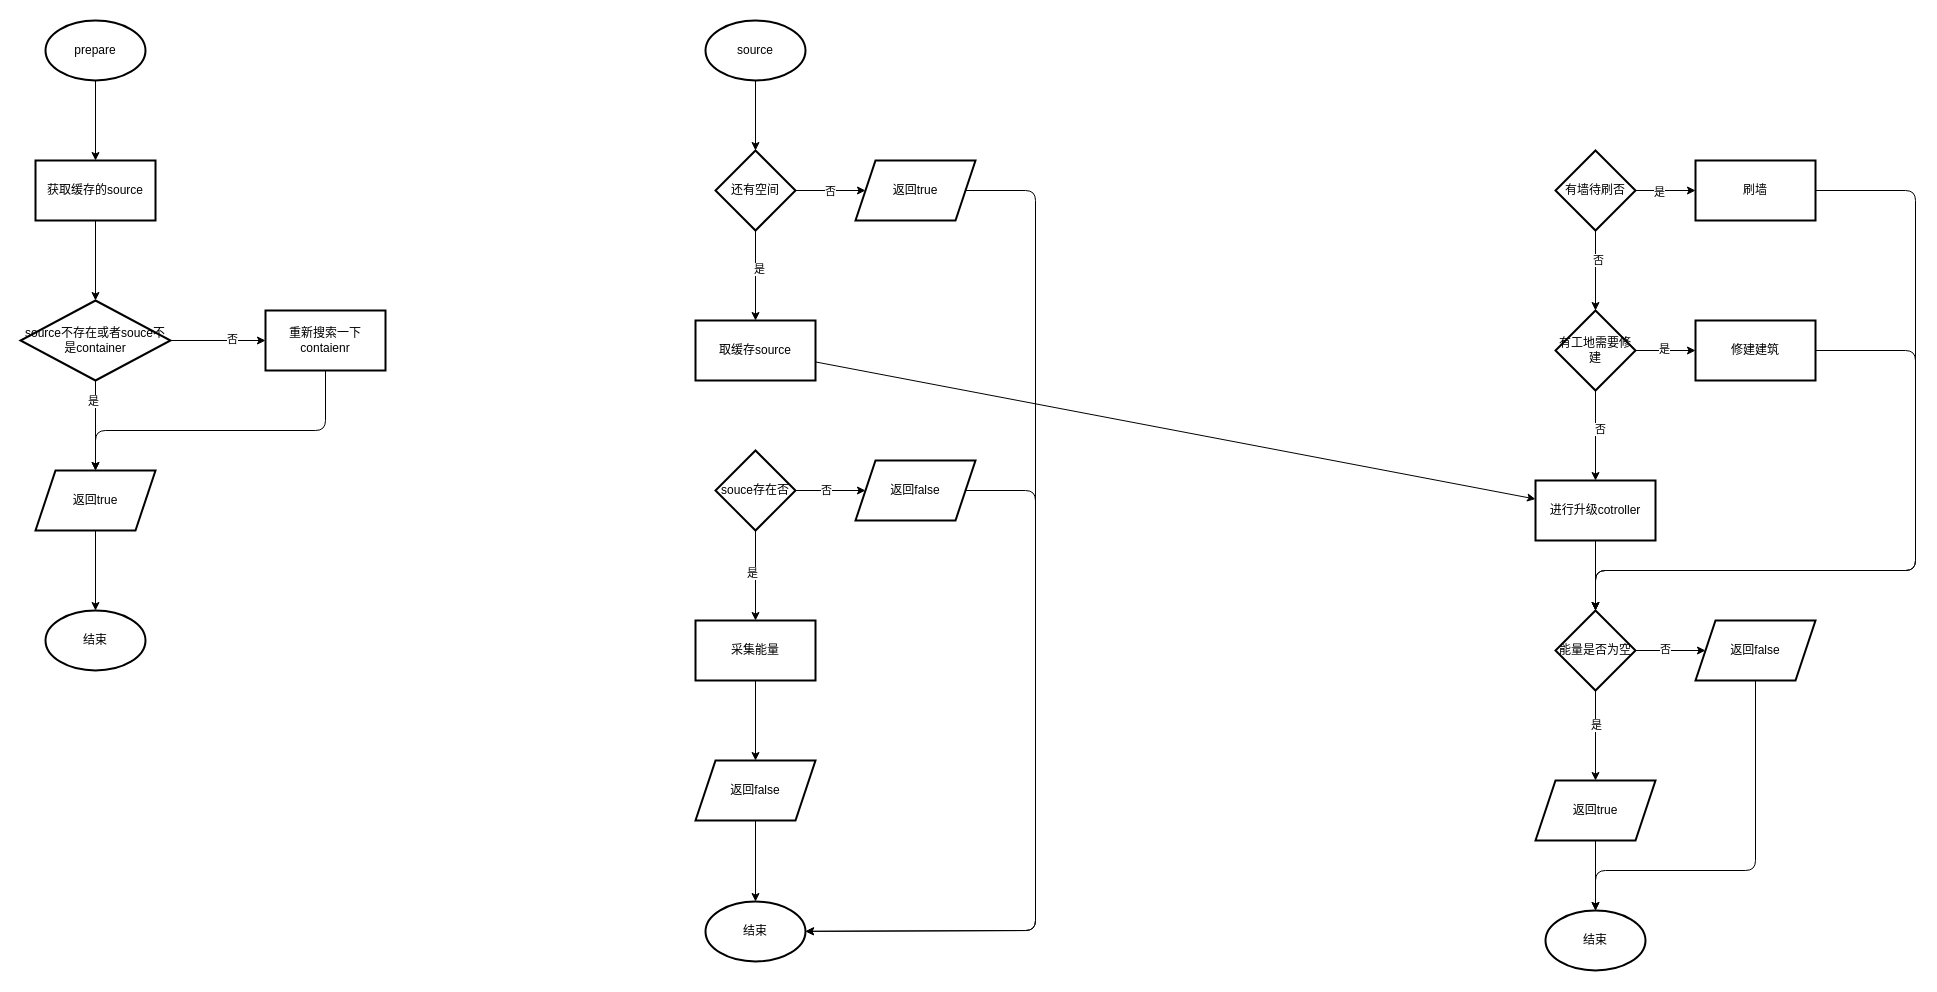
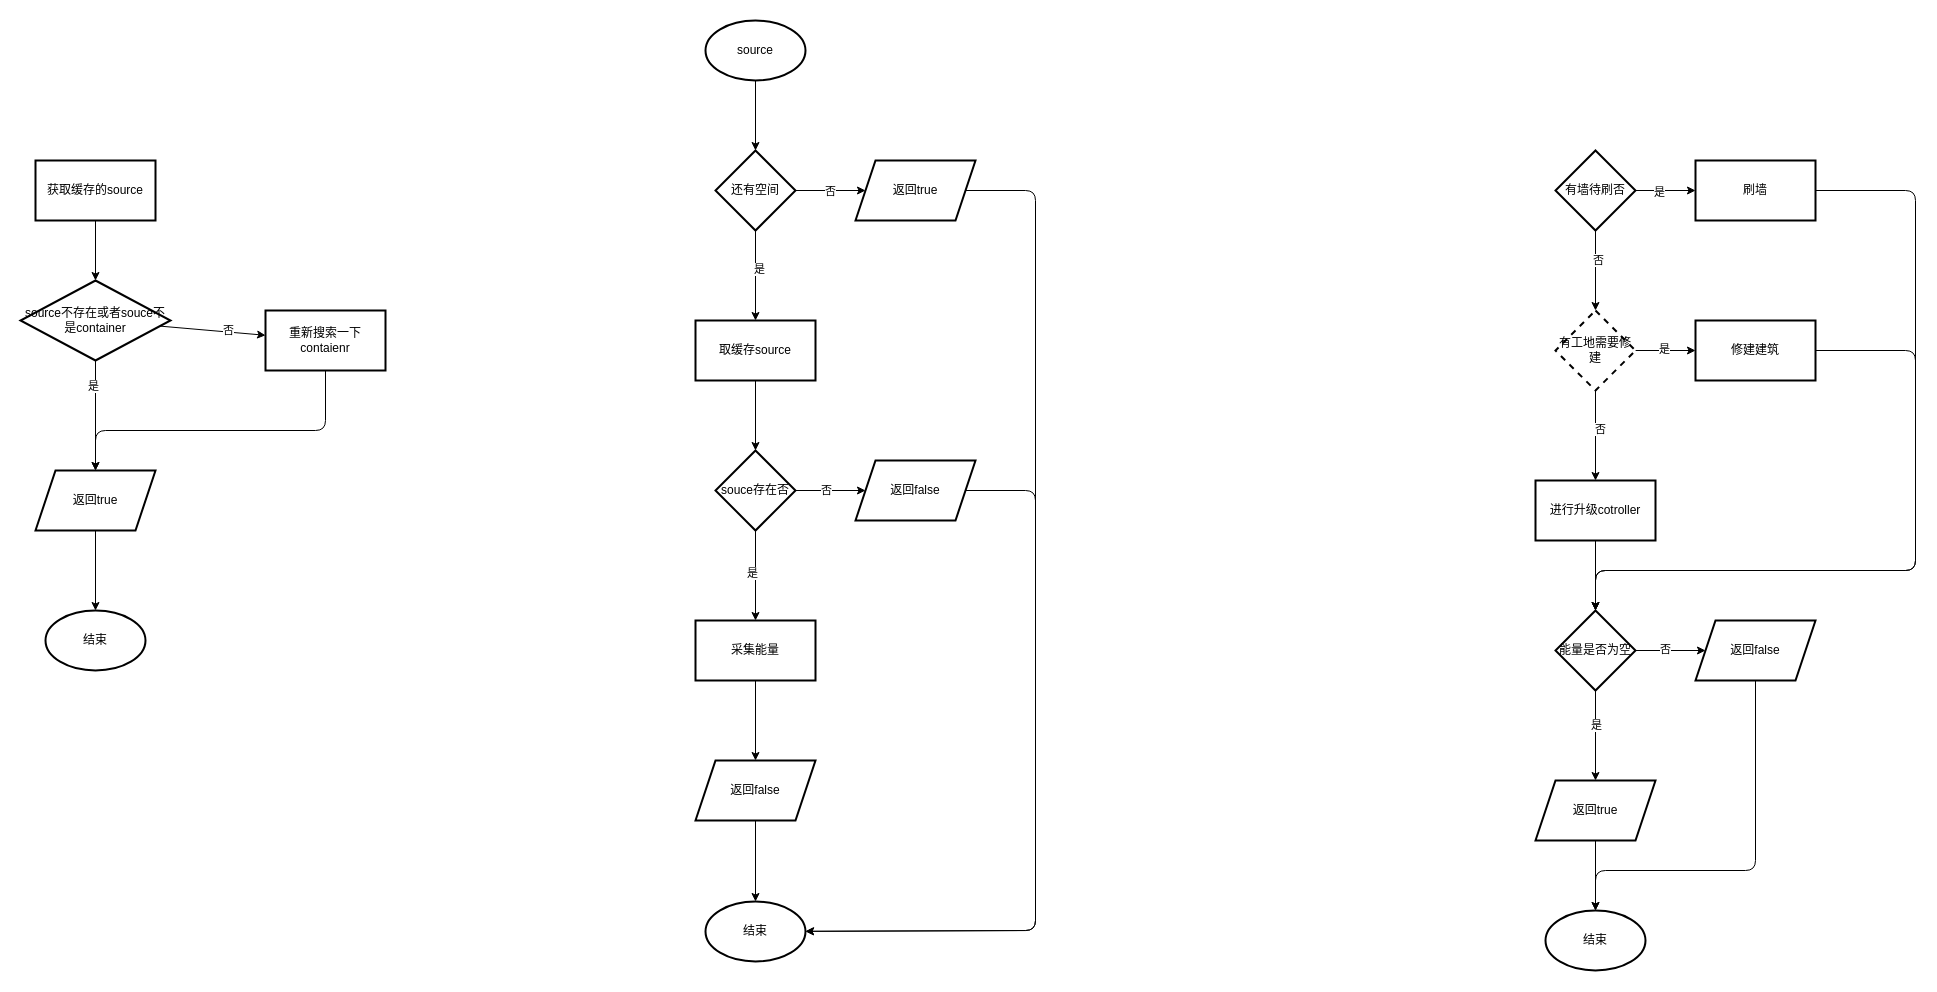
  <mxCell id="0" />
  <mxCell id="1" parent="0" />
- <mxCell id="2" value="" style="edgeStyle=none;html=1;" edge="1" parent="1" source="3" target="5"><mxGeometry relative="1" as="geometry" /></mxCell>
- <mxCell id="3" value="prepare" style="strokeWidth=2;html=1;shape=mxgraph.flowchart.start_1;whiteSpace=wrap;" vertex="1" parent="1"><mxGeometry x="45" y="20" width="100" height="60" as="geometry" /></mxCell>
  <mxCell id="4" value="" style="edgeStyle=none;html=1;" edge="1" parent="1" source="5" target="10"><mxGeometry relative="1" as="geometry" /></mxCell>
  <mxCell id="5" value="获取缓存的source" style="whiteSpace=wrap;html=1;strokeWidth=2;" vertex="1" parent="1"><mxGeometry x="35" y="160" width="120" height="60" as="geometry" /></mxCell>
  <mxCell id="6" value="" style="edgeStyle=none;html=1;" edge="1" parent="1" source="10" target="12"><mxGeometry relative="1" as="geometry" /></mxCell>
  <mxCell id="7" value="否" style="edgeLabel;html=1;align=center;verticalAlign=middle;resizable=0;points=[];" vertex="1" connectable="0" parent="6"><mxGeometry x="0.285" y="2" relative="1" as="geometry"><mxPoint as="offset" /></mxGeometry></mxCell>
  <mxCell id="8" value="" style="edgeStyle=none;html=1;" edge="1" parent="1" source="10" target="14"><mxGeometry relative="1" as="geometry" /></mxCell>
  <mxCell id="9" value="是" style="edgeLabel;html=1;align=center;verticalAlign=middle;resizable=0;points=[];" vertex="1" connectable="0" parent="8"><mxGeometry x="-0.545" y="-3" relative="1" as="geometry"><mxPoint as="offset" /></mxGeometry></mxCell>
- <mxCell id="10" value="source不存在或者souce不是container" style="rhombus;whiteSpace=wrap;html=1;strokeWidth=2;" vertex="1" parent="1"><mxGeometry x="20" y="300" width="150" height="80" as="geometry" /></mxCell>
+ <mxCell id="10" value="source不存在或者souce不是container" style="rhombus;whiteSpace=wrap;html=1;strokeWidth=2;" vertex="1" parent="1"><mxGeometry x="20" y="280" width="150" height="80" as="geometry" /></mxCell>
  <mxCell id="11" style="edgeStyle=none;html=1;" edge="1" parent="1" source="12" target="14"><mxGeometry relative="1" as="geometry"><mxPoint x="-15" y="430" as="targetPoint" /><Array as="points"><mxPoint x="325" y="430" /><mxPoint x="95" y="430" /></Array></mxGeometry></mxCell>
  <mxCell id="12" value="重新搜索一下contaienr" style="whiteSpace=wrap;html=1;strokeWidth=2;" vertex="1" parent="1"><mxGeometry x="265" y="310" width="120" height="60" as="geometry" /></mxCell>
  <mxCell id="13" style="edgeStyle=none;html=1;entryX=0.5;entryY=0;entryDx=0;entryDy=0;entryPerimeter=0;" edge="1" parent="1" source="14" target="15"><mxGeometry relative="1" as="geometry"><mxPoint x="95" y="560" as="targetPoint" /></mxGeometry></mxCell>
  <mxCell id="14" value="返回true" style="shape=parallelogram;perimeter=parallelogramPerimeter;whiteSpace=wrap;html=1;fixedSize=1;strokeWidth=2;" vertex="1" parent="1"><mxGeometry x="35" y="470" width="120" height="60" as="geometry" /></mxCell>
  <mxCell id="15" value="结束" style="strokeWidth=2;html=1;shape=mxgraph.flowchart.start_1;whiteSpace=wrap;" vertex="1" parent="1"><mxGeometry x="45" y="610" width="100" height="60" as="geometry" /></mxCell>
  <mxCell id="16" value="" style="edgeStyle=none;html=1;" edge="1" parent="1" source="17" target="22"><mxGeometry relative="1" as="geometry" /></mxCell>
  <mxCell id="17" value="source" style="strokeWidth=2;html=1;shape=mxgraph.flowchart.start_1;whiteSpace=wrap;" vertex="1" parent="1"><mxGeometry x="705" y="20" width="100" height="60" as="geometry" /></mxCell>
  <mxCell id="18" value="" style="edgeStyle=none;html=1;" edge="1" parent="1" source="22" target="24"><mxGeometry relative="1" as="geometry" /></mxCell>
  <mxCell id="19" value="否" style="edgeLabel;html=1;align=center;verticalAlign=middle;resizable=0;points=[];" vertex="1" connectable="0" parent="18"><mxGeometry x="-0.037" relative="1" as="geometry"><mxPoint as="offset" /></mxGeometry></mxCell>
  <mxCell id="20" value="" style="edgeStyle=none;html=1;" edge="1" parent="1" source="22" target="26"><mxGeometry relative="1" as="geometry" /></mxCell>
  <mxCell id="21" value="是" style="edgeLabel;html=1;align=center;verticalAlign=middle;resizable=0;points=[];" vertex="1" connectable="0" parent="20"><mxGeometry x="-0.166" y="3" relative="1" as="geometry"><mxPoint as="offset" /></mxGeometry></mxCell>
  <mxCell id="22" value="还有空间" style="rhombus;whiteSpace=wrap;html=1;strokeWidth=2;" vertex="1" parent="1"><mxGeometry x="715" y="150" width="80" height="80" as="geometry" /></mxCell>
  <mxCell id="23" style="edgeStyle=none;html=1;" edge="1" parent="1" source="24" target="38"><mxGeometry relative="1" as="geometry"><mxPoint x="1035" y="980" as="targetPoint" /><Array as="points"><mxPoint x="1035" y="190" /><mxPoint x="1035" y="930" /></Array></mxGeometry></mxCell>
  <mxCell id="24" value="返回true" style="shape=parallelogram;perimeter=parallelogramPerimeter;whiteSpace=wrap;html=1;fixedSize=1;strokeWidth=2;" vertex="1" parent="1"><mxGeometry x="855" y="160" width="120" height="60" as="geometry" /></mxCell>
- <mxCell id="25" value="" style="edgeStyle=none;html=1;" edge="1" parent="1" source="26" target="54"><mxGeometry relative="1" as="geometry" /></mxCell>
+ <mxCell id="25" value="" style="edgeStyle=none;html=1;" edge="1" parent="1" source="26" target="31"><mxGeometry relative="1" as="geometry" /></mxCell>
  <mxCell id="26" value="取缓存source" style="whiteSpace=wrap;html=1;strokeWidth=2;" vertex="1" parent="1"><mxGeometry x="695" y="320" width="120" height="60" as="geometry" /></mxCell>
  <mxCell id="27" value="" style="edgeStyle=none;html=1;" edge="1" parent="1" source="31" target="33"><mxGeometry relative="1" as="geometry" /></mxCell>
  <mxCell id="28" value="否" style="edgeLabel;html=1;align=center;verticalAlign=middle;resizable=0;points=[];" vertex="1" connectable="0" parent="27"><mxGeometry x="-0.138" y="1" relative="1" as="geometry"><mxPoint as="offset" /></mxGeometry></mxCell>
  <mxCell id="29" value="" style="edgeStyle=none;html=1;" edge="1" parent="1" source="31" target="35"><mxGeometry relative="1" as="geometry" /></mxCell>
  <mxCell id="30" value="是" style="edgeLabel;html=1;align=center;verticalAlign=middle;resizable=0;points=[];" vertex="1" connectable="0" parent="29"><mxGeometry x="-0.061" y="-4" relative="1" as="geometry"><mxPoint as="offset" /></mxGeometry></mxCell>
  <mxCell id="31" value="souce存在否" style="rhombus;whiteSpace=wrap;html=1;strokeWidth=2;" vertex="1" parent="1"><mxGeometry x="715" y="450" width="80" height="80" as="geometry" /></mxCell>
  <mxCell id="32" style="edgeStyle=none;html=1;" edge="1" parent="1" source="33" target="38"><mxGeometry relative="1" as="geometry"><mxPoint x="1035" y="1060" as="targetPoint" /><Array as="points"><mxPoint x="1035" y="490" /><mxPoint x="1035" y="930" /></Array></mxGeometry></mxCell>
  <mxCell id="33" value="返回false" style="shape=parallelogram;perimeter=parallelogramPerimeter;whiteSpace=wrap;html=1;fixedSize=1;strokeWidth=2;" vertex="1" parent="1"><mxGeometry x="855" y="460" width="120" height="60" as="geometry" /></mxCell>
  <mxCell id="34" value="" style="edgeStyle=none;html=1;" edge="1" parent="1" source="35" target="37"><mxGeometry relative="1" as="geometry" /></mxCell>
  <mxCell id="35" value="采集能量" style="whiteSpace=wrap;html=1;strokeWidth=2;" vertex="1" parent="1"><mxGeometry x="695" y="620" width="120" height="60" as="geometry" /></mxCell>
  <mxCell id="36" style="edgeStyle=none;html=1;" edge="1" parent="1" source="37" target="38"><mxGeometry relative="1" as="geometry" /></mxCell>
  <mxCell id="37" value="返回false" style="shape=parallelogram;perimeter=parallelogramPerimeter;whiteSpace=wrap;html=1;fixedSize=1;strokeWidth=2;" vertex="1" parent="1"><mxGeometry x="695" y="760" width="120" height="60" as="geometry" /></mxCell>
  <mxCell id="38" value="结束" style="strokeWidth=2;html=1;shape=mxgraph.flowchart.start_1;whiteSpace=wrap;" vertex="1" parent="1"><mxGeometry x="705" y="901" width="100" height="60" as="geometry" /></mxCell>
  <mxCell id="39" value="" style="edgeStyle=none;html=1;" edge="1" parent="1" source="43" target="45"><mxGeometry relative="1" as="geometry" /></mxCell>
  <mxCell id="40" value="是" style="edgeLabel;html=1;align=center;verticalAlign=middle;resizable=0;points=[];" vertex="1" connectable="0" parent="39"><mxGeometry x="-0.229" y="-1" relative="1" as="geometry"><mxPoint as="offset" /></mxGeometry></mxCell>
  <mxCell id="41" value="" style="edgeStyle=none;html=1;" edge="1" parent="1" source="43" target="50"><mxGeometry relative="1" as="geometry" /></mxCell>
  <mxCell id="42" value="否" style="edgeLabel;html=1;align=center;verticalAlign=middle;resizable=0;points=[];" vertex="1" connectable="0" parent="41"><mxGeometry x="-0.268" y="2" relative="1" as="geometry"><mxPoint as="offset" /></mxGeometry></mxCell>
  <mxCell id="43" value="有墙待刷否" style="rhombus;whiteSpace=wrap;html=1;strokeWidth=2;" vertex="1" parent="1"><mxGeometry x="1555" y="150" width="80" height="80" as="geometry" /></mxCell>
  <mxCell id="44" style="edgeStyle=none;html=1;" edge="1" parent="1" source="45" target="59"><mxGeometry relative="1" as="geometry"><mxPoint x="1415" y="570" as="targetPoint" /><Array as="points"><mxPoint x="1915" y="190" /><mxPoint x="1915" y="570" /><mxPoint x="1595" y="570" /></Array></mxGeometry></mxCell>
  <mxCell id="45" value="刷墙" style="whiteSpace=wrap;html=1;strokeWidth=2;" vertex="1" parent="1"><mxGeometry x="1695" y="160" width="120" height="60" as="geometry" /></mxCell>
  <mxCell id="46" value="" style="edgeStyle=none;html=1;" edge="1" parent="1" source="50" target="52"><mxGeometry relative="1" as="geometry" /></mxCell>
  <mxCell id="47" value="是" style="edgeLabel;html=1;align=center;verticalAlign=middle;resizable=0;points=[];" vertex="1" connectable="0" parent="46"><mxGeometry x="-0.072" y="2" relative="1" as="geometry"><mxPoint as="offset" /></mxGeometry></mxCell>
  <mxCell id="48" value="" style="edgeStyle=none;html=1;" edge="1" parent="1" source="50" target="54"><mxGeometry relative="1" as="geometry" /></mxCell>
  <mxCell id="49" value="否" style="edgeLabel;html=1;align=center;verticalAlign=middle;resizable=0;points=[];" vertex="1" connectable="0" parent="48"><mxGeometry x="-0.166" y="4" relative="1" as="geometry"><mxPoint as="offset" /></mxGeometry></mxCell>
- <mxCell id="50" value="有工地需要修建" style="rhombus;whiteSpace=wrap;html=1;strokeWidth=2;" vertex="1" parent="1"><mxGeometry x="1555" y="310" width="80" height="80" as="geometry" /></mxCell>
+ <mxCell id="50" value="有工地需要修建" style="rhombus;whiteSpace=wrap;html=1;strokeWidth=2;dashed=1;" vertex="1" parent="1"><mxGeometry x="1555" y="310" width="80" height="80" as="geometry" /></mxCell>
  <mxCell id="51" style="edgeStyle=none;html=1;" edge="1" parent="1" source="52" target="59"><mxGeometry relative="1" as="geometry"><mxPoint x="1475" y="570" as="targetPoint" /><Array as="points"><mxPoint x="1915" y="350" /><mxPoint x="1915" y="570" /><mxPoint x="1595" y="570" /></Array></mxGeometry></mxCell>
  <mxCell id="52" value="修建建筑" style="whiteSpace=wrap;html=1;strokeWidth=2;" vertex="1" parent="1"><mxGeometry x="1695" y="320" width="120" height="60" as="geometry" /></mxCell>
  <mxCell id="53" value="" style="edgeStyle=none;html=1;" edge="1" parent="1" source="54" target="59"><mxGeometry relative="1" as="geometry" /></mxCell>
  <mxCell id="54" value="进行升级cotroller" style="whiteSpace=wrap;html=1;strokeWidth=2;" vertex="1" parent="1"><mxGeometry x="1535" y="480" width="120" height="60" as="geometry" /></mxCell>
  <mxCell id="55" value="" style="edgeStyle=none;html=1;" edge="1" parent="1" source="59" target="61"><mxGeometry relative="1" as="geometry" /></mxCell>
  <mxCell id="56" value="是" style="edgeLabel;html=1;align=center;verticalAlign=middle;resizable=0;points=[];" vertex="1" connectable="0" parent="55"><mxGeometry x="-0.244" relative="1" as="geometry"><mxPoint as="offset" /></mxGeometry></mxCell>
  <mxCell id="57" value="" style="edgeStyle=none;html=1;" edge="1" parent="1" source="59" target="63"><mxGeometry relative="1" as="geometry" /></mxCell>
  <mxCell id="58" value="否" style="edgeLabel;html=1;align=center;verticalAlign=middle;resizable=0;points=[];" vertex="1" connectable="0" parent="57"><mxGeometry x="-0.171" y="2" relative="1" as="geometry"><mxPoint as="offset" /></mxGeometry></mxCell>
  <mxCell id="59" value="能量是否为空" style="rhombus;whiteSpace=wrap;html=1;strokeWidth=2;" vertex="1" parent="1"><mxGeometry x="1555" y="610" width="80" height="80" as="geometry" /></mxCell>
  <mxCell id="60" style="edgeStyle=none;html=1;" edge="1" parent="1" source="61" target="64"><mxGeometry relative="1" as="geometry" /></mxCell>
  <mxCell id="61" value="返回true" style="shape=parallelogram;perimeter=parallelogramPerimeter;whiteSpace=wrap;html=1;fixedSize=1;strokeWidth=2;" vertex="1" parent="1"><mxGeometry x="1535" y="780" width="120" height="60" as="geometry" /></mxCell>
  <mxCell id="62" style="edgeStyle=none;html=1;" edge="1" parent="1" source="63" target="64"><mxGeometry relative="1" as="geometry"><mxPoint x="1485" y="870" as="targetPoint" /><Array as="points"><mxPoint x="1755" y="870" /><mxPoint x="1595" y="870" /></Array></mxGeometry></mxCell>
  <mxCell id="63" value="返回false" style="shape=parallelogram;perimeter=parallelogramPerimeter;whiteSpace=wrap;html=1;fixedSize=1;strokeWidth=2;" vertex="1" parent="1"><mxGeometry x="1695" y="620" width="120" height="60" as="geometry" /></mxCell>
  <mxCell id="64" value="结束" style="strokeWidth=2;html=1;shape=mxgraph.flowchart.start_1;whiteSpace=wrap;" vertex="1" parent="1"><mxGeometry x="1545" y="910" width="100" height="60" as="geometry" /></mxCell>
